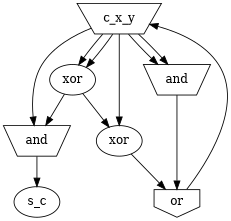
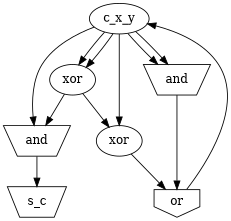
  digraph {
    node [shape=ellipse]
-   n1 [label=s_c]
+   n1 [label=s_c shape=invtrapezium]
    n2 [label=or shape=invhouse]
-   n3 [label=c_x_y shape=invtrapezium]
+   n3 [label=c_x_y]
    n4 [label=and shape=invtrapezium]
    n5 [label=xor]
    n6 [label=and shape=invtrapezium]
    n7 [label=xor]
    n2 -> n3
    n3 -> n4
    n3 -> n5
    n3 -> n6
    n3 -> n6
    n3 -> n7
    n3 -> n7
    n4 -> n1
    n5 -> n2
    n6 -> n2
    n7 -> n4
    n7 -> n5
  }
